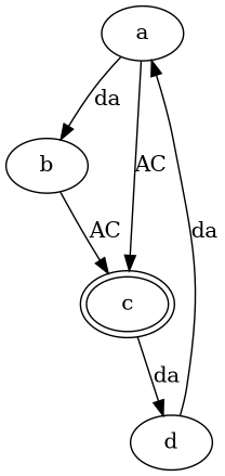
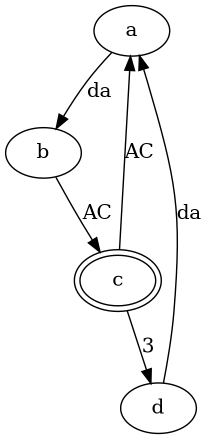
  digraph {
    a
    b
    c [peripheries=2]
    d
    a -> b [label=da]
-   a -> c [label=AC]
+   c -> a [label=AC]
    b -> c [label=AC]
-   c -> d [label=da]
+   c -> d [label=3]
    d -> a [label=da]
  }
